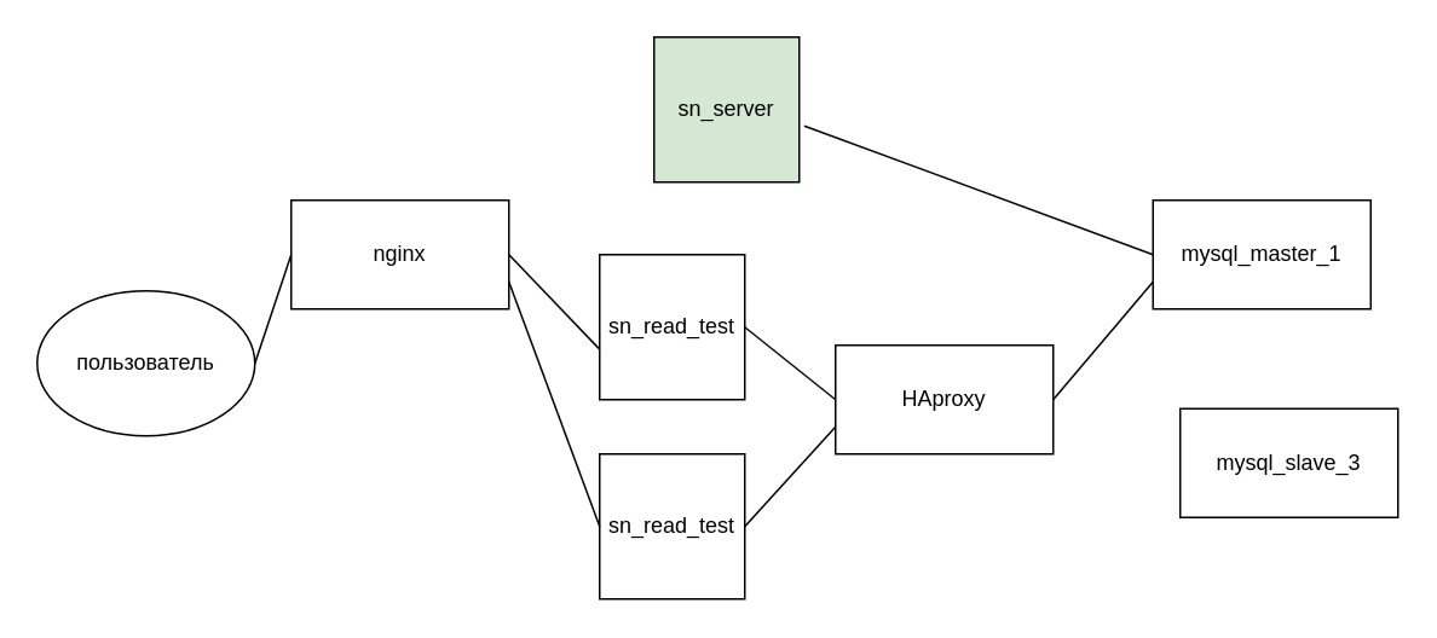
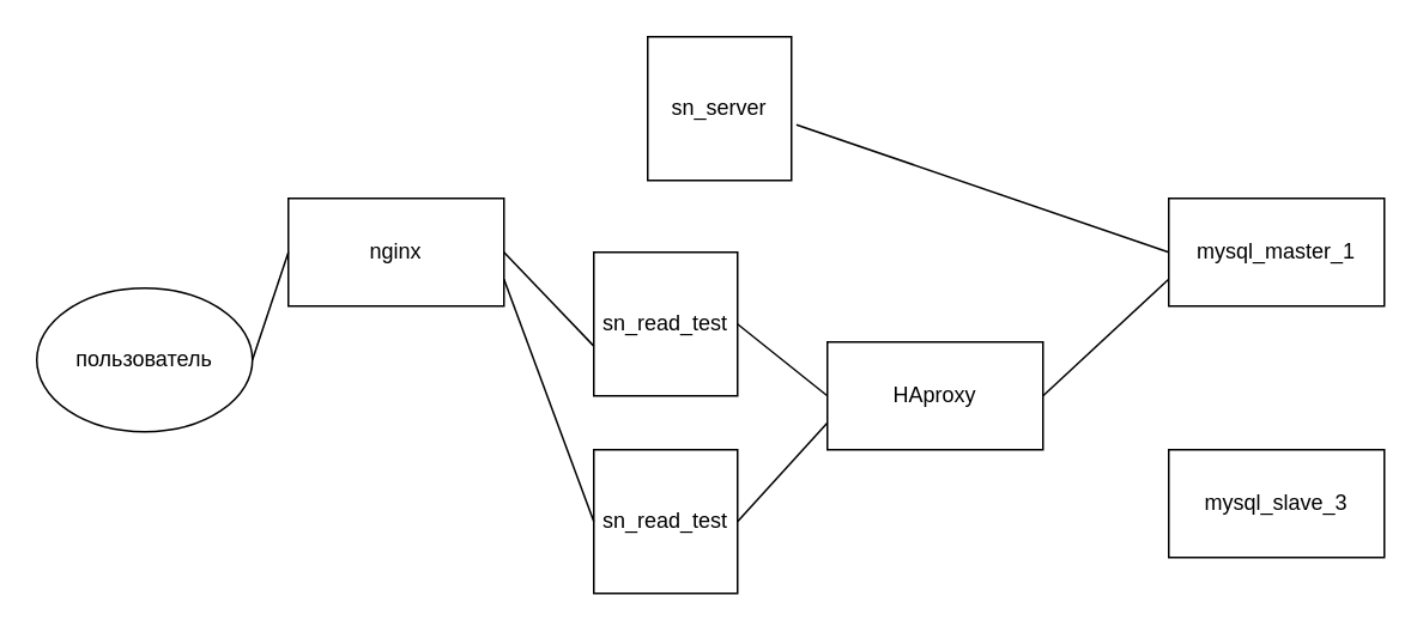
  <mxCell id="0" />
  <mxCell id="1" parent="0" />
- <mxCell id="2" value="sn_server" style="whiteSpace=wrap;html=1;aspect=fixed;fillColor=#d5e8d4;" vertex="1" parent="1"><mxGeometry x="360" y="20" width="80" height="80" as="geometry" /></mxCell>
+ <mxCell id="2" value="sn_server" style="whiteSpace=wrap;html=1;aspect=fixed;" vertex="1" parent="1"><mxGeometry x="360" y="20" width="80" height="80" as="geometry" /></mxCell>
  <mxCell id="3" value="sn_read_test" style="whiteSpace=wrap;html=1;aspect=fixed;" vertex="1" parent="1"><mxGeometry x="330" y="140" width="80" height="80" as="geometry" /></mxCell>
- <mxCell id="4" value="mysql_master_1" style="rounded=0;whiteSpace=wrap;html=1;" vertex="1" parent="1"><mxGeometry x="635" y="110" width="120" height="60" as="geometry" /></mxCell>
- <mxCell id="5" value="mysql_slave_3" style="rounded=0;whiteSpace=wrap;html=1;" vertex="1" parent="1"><mxGeometry x="650" y="225" width="120" height="60" as="geometry" /></mxCell>
+ <mxCell id="4" value="mysql_master_1" style="rounded=0;whiteSpace=wrap;html=1;" vertex="1" parent="1"><mxGeometry x="650" y="110" width="120" height="60" as="geometry" /></mxCell>
+ <mxCell id="5" value="mysql_slave_3" style="rounded=0;whiteSpace=wrap;html=1;" vertex="1" parent="1"><mxGeometry x="650" y="250" width="120" height="60" as="geometry" /></mxCell>
  <mxCell id="6" value="" style="endArrow=none;html=1;rounded=0;entryX=0;entryY=0.5;entryDx=0;entryDy=0;exitX=1.035;exitY=0.612;exitDx=0;exitDy=0;exitPerimeter=0;" edge="1" parent="1" source="2" target="4"><mxGeometry width="50" height="50" relative="1" as="geometry"><mxPoint x="360" y="390" as="sourcePoint" /><mxPoint x="410" y="340" as="targetPoint" /></mxGeometry></mxCell>
  <mxCell id="7" value="HAproxy" style="rounded=0;whiteSpace=wrap;html=1;" vertex="1" parent="1"><mxGeometry x="460" y="190" width="120" height="60" as="geometry" /></mxCell>
  <mxCell id="8" value="" style="endArrow=none;html=1;rounded=0;entryX=0;entryY=0.75;entryDx=0;entryDy=0;exitX=1;exitY=0.5;exitDx=0;exitDy=0;" edge="1" parent="1" source="7" target="4"><mxGeometry width="50" height="50" relative="1" as="geometry"><mxPoint x="360" y="390" as="sourcePoint" /><mxPoint x="410" y="340" as="targetPoint" /></mxGeometry></mxCell>
  <mxCell id="9" value="" style="endArrow=none;html=1;rounded=0;entryX=0;entryY=0.5;entryDx=0;entryDy=0;exitX=1;exitY=0.5;exitDx=0;exitDy=0;" edge="1" parent="1" source="3" target="7"><mxGeometry width="50" height="50" relative="1" as="geometry"><mxPoint x="360" y="390" as="sourcePoint" /><mxPoint x="410" y="340" as="targetPoint" /></mxGeometry></mxCell>
  <mxCell id="10" value="sn_read_test" style="whiteSpace=wrap;html=1;aspect=fixed;" vertex="1" parent="1"><mxGeometry x="330" y="250" width="80" height="80" as="geometry" /></mxCell>
  <mxCell id="11" value="" style="endArrow=none;html=1;rounded=0;entryX=0;entryY=0.75;entryDx=0;entryDy=0;exitX=1;exitY=0.5;exitDx=0;exitDy=0;" edge="1" parent="1" source="10" target="7"><mxGeometry width="50" height="50" relative="1" as="geometry"><mxPoint x="400" y="190" as="sourcePoint" /><mxPoint x="450" y="230" as="targetPoint" /></mxGeometry></mxCell>
  <mxCell id="12" value="" style="endArrow=none;html=1;rounded=0;entryX=0;entryY=0.5;entryDx=0;entryDy=0;exitX=1;exitY=0.75;exitDx=0;exitDy=0;" edge="1" parent="1" source="13" target="10"><mxGeometry width="50" height="50" relative="1" as="geometry"><mxPoint x="240" y="240" as="sourcePoint" /><mxPoint x="460" y="240" as="targetPoint" /></mxGeometry></mxCell>
  <mxCell id="13" value="nginx" style="rounded=0;whiteSpace=wrap;html=1;" vertex="1" parent="1"><mxGeometry x="160" y="110" width="120" height="60" as="geometry" /></mxCell>
  <mxCell id="14" value="" style="endArrow=none;html=1;rounded=0;entryX=0;entryY=0.653;entryDx=0;entryDy=0;exitX=1;exitY=0.5;exitDx=0;exitDy=0;entryPerimeter=0;" edge="1" parent="1" source="13" target="3"><mxGeometry width="50" height="50" relative="1" as="geometry"><mxPoint x="240" y="195" as="sourcePoint" /><mxPoint x="320" y="300" as="targetPoint" /></mxGeometry></mxCell>
  <mxCell id="15" value="пользователь" style="ellipse;whiteSpace=wrap;html=1;" vertex="1" parent="1"><mxGeometry x="20" y="160" width="120" height="80" as="geometry" /></mxCell>
  <mxCell id="16" value="" style="endArrow=none;html=1;rounded=0;exitX=1;exitY=0.5;exitDx=0;exitDy=0;entryX=0;entryY=0.5;entryDx=0;entryDy=0;" edge="1" parent="1" source="15" target="13"><mxGeometry width="50" height="50" relative="1" as="geometry"><mxPoint x="390" y="270" as="sourcePoint" /><mxPoint x="100" y="170" as="targetPoint" /></mxGeometry></mxCell>
